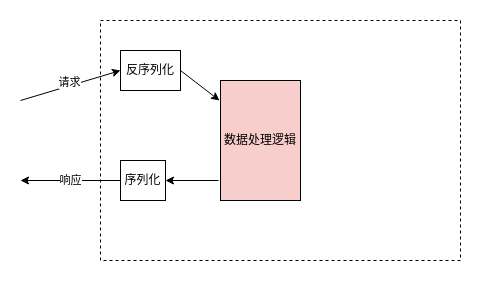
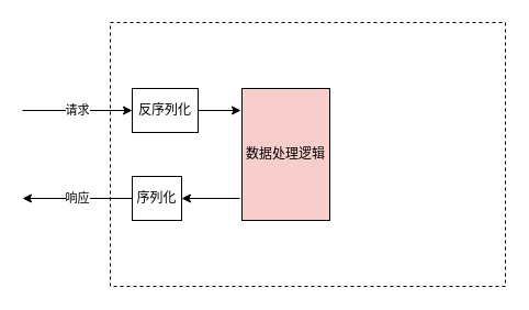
  <mxCell id="0" />
  <mxCell id="1" parent="0" />
  <mxCell id="2" value="" style="rounded=0;whiteSpace=wrap;html=1;dashed=1;gradientColor=#ffffff;fillColor=none;" vertex="1" parent="1"><mxGeometry x="100" y="20" width="360" height="240" as="geometry" /></mxCell>
  <mxCell id="3" value="" style="endArrow=classic;html=1;entryX=0;entryY=0.5;entryDx=0;entryDy=0;" edge="1" parent="1" target="7"><mxGeometry width="50" height="50" relative="1" as="geometry"><mxPoint x="20" y="100" as="sourcePoint" /><mxPoint x="70" y="60" as="targetPoint" /></mxGeometry></mxCell>
  <mxCell id="4" value="请求" style="edgeLabel;html=1;align=center;verticalAlign=middle;resizable=0;points=[];" vertex="1" connectable="0" parent="3"><mxGeometry x="0.195" y="1" relative="1" as="geometry"><mxPoint x="-11" as="offset" /></mxGeometry></mxCell>
  <mxCell id="5" value="" style="endArrow=classic;html=1;exitX=0;exitY=0.5;exitDx=0;exitDy=0;" edge="1" parent="1" source="8"><mxGeometry width="50" height="50" relative="1" as="geometry"><mxPoint x="-30" y="180" as="sourcePoint" /><mxPoint x="20" y="180" as="targetPoint" /></mxGeometry></mxCell>
  <mxCell id="6" value="响应" style="edgeLabel;html=1;align=center;verticalAlign=middle;resizable=0;points=[];" vertex="1" connectable="0" parent="5"><mxGeometry x="-0.177" y="1" relative="1" as="geometry"><mxPoint x="-10" y="-2" as="offset" /></mxGeometry></mxCell>
- <mxCell id="7" value="反序列化" style="rounded=0;whiteSpace=wrap;html=1;gradientColor=#ffffff;" vertex="1" parent="1"><mxGeometry x="120" y="50" width="60" height="40" as="geometry" /></mxCell>
+ <mxCell id="7" value="反序列化" style="rounded=0;whiteSpace=wrap;html=1;gradientColor=#ffffff;" vertex="1" parent="1"><mxGeometry x="120" y="80" width="60" height="40" as="geometry" /></mxCell>
  <mxCell id="8" value="序列化" style="rounded=0;whiteSpace=wrap;html=1;gradientColor=#ffffff;" vertex="1" parent="1"><mxGeometry x="120" y="160" width="45" height="40" as="geometry" /></mxCell>
  <mxCell id="9" value="数据处理逻辑" style="rounded=0;whiteSpace=wrap;html=1;fillColor=#f8cecc;" vertex="1" parent="1"><mxGeometry x="220" y="80" width="80" height="120" as="geometry" /></mxCell>
  <mxCell id="10" value="" style="endArrow=classic;html=1;exitX=1;exitY=0.5;exitDx=0;exitDy=0;" edge="1" parent="1" source="7"><mxGeometry width="50" height="50" relative="1" as="geometry"><mxPoint x="160" y="260" as="sourcePoint" /><mxPoint x="219" y="100" as="targetPoint" /></mxGeometry></mxCell>
  <mxCell id="11" value="" style="endArrow=classic;html=1;entryX=1;entryY=0.5;entryDx=0;entryDy=0;" edge="1" parent="1" target="8"><mxGeometry width="50" height="50" relative="1" as="geometry"><mxPoint x="218" y="180" as="sourcePoint" /><mxPoint x="210" y="280" as="targetPoint" /></mxGeometry></mxCell>
